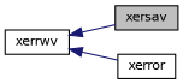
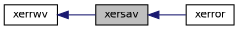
  digraph {
    rankdir=LR
    node [color=black fillcolor=white fontname=Helvetica fontsize=10 shape=record style=filled]
    edge [color=midnightblue dir=back fontname=Helvetica fontsize=10 labelfontname=Helvetica labelfontsize=10 style=solid]
    n1 [fillcolor=grey75 fontcolor=black height=0.2 label=xersav width=0.4]
    n2 [height=0.2 label=xerrwv width=0.4]
    n3 [height=0.2 label=xerror width=0.4]
    n2 -> n1
-   n2 -> n3
+   n1 -> n3
  }
